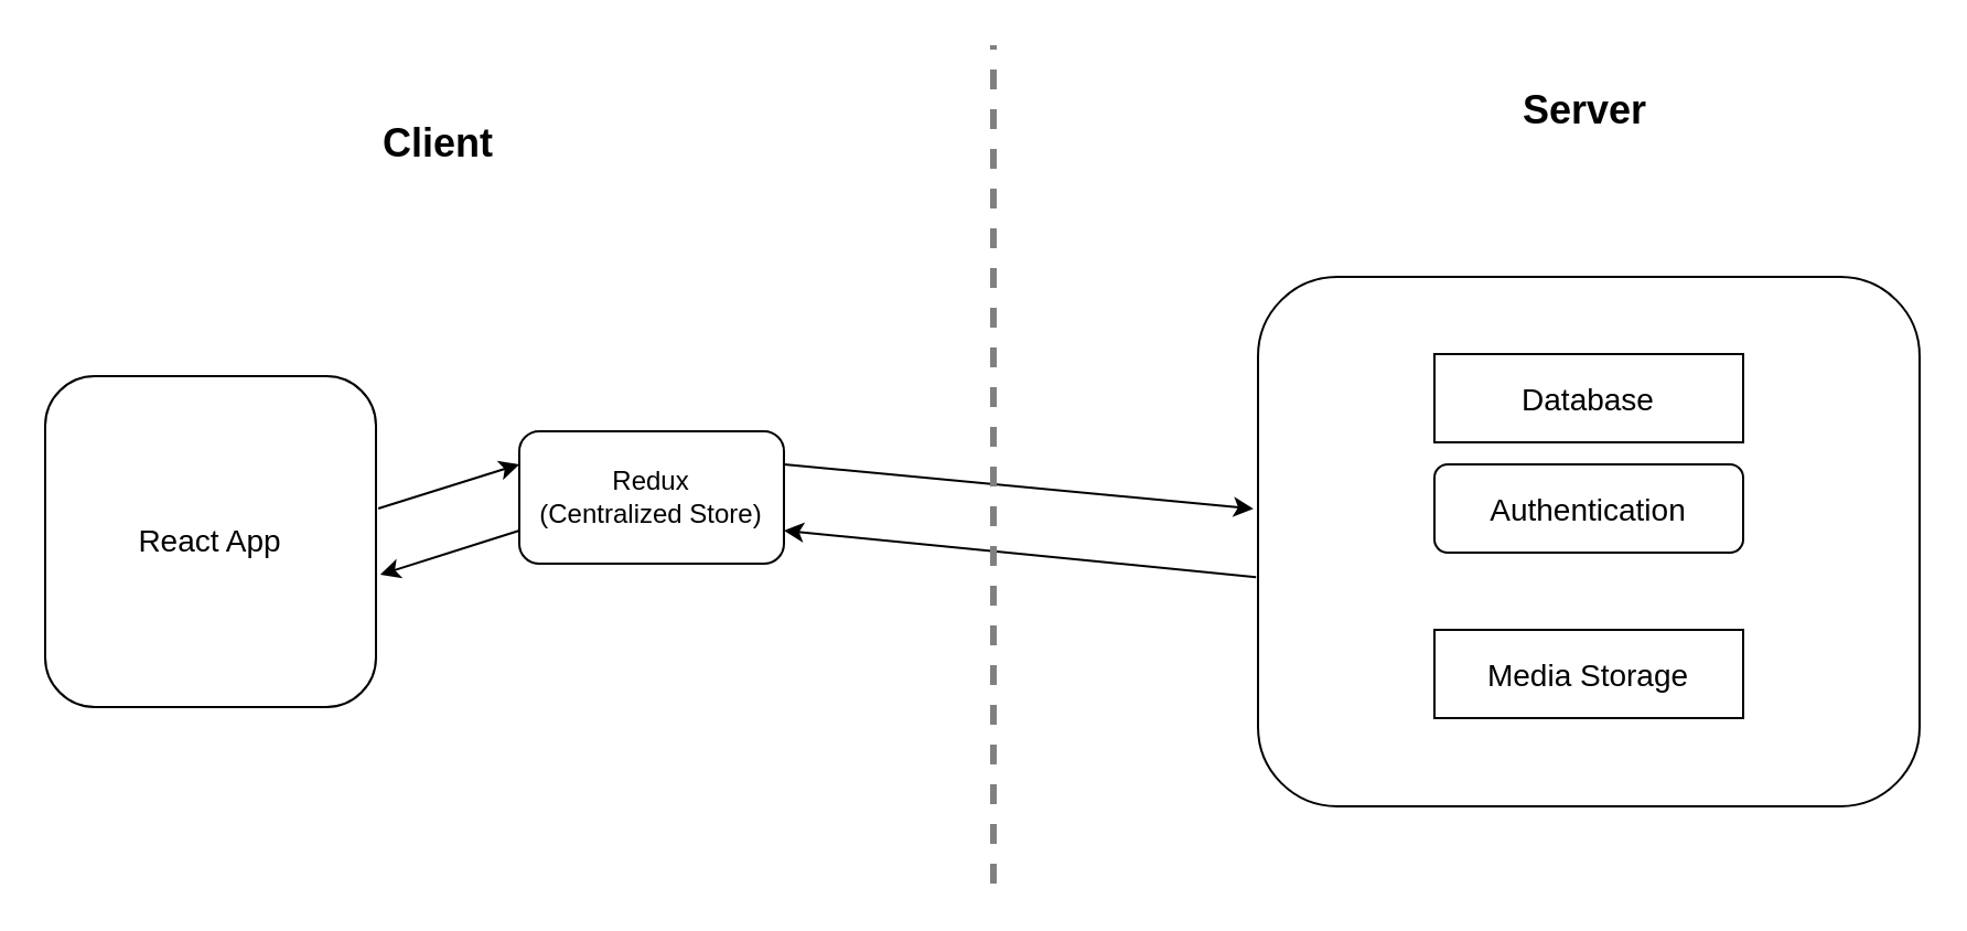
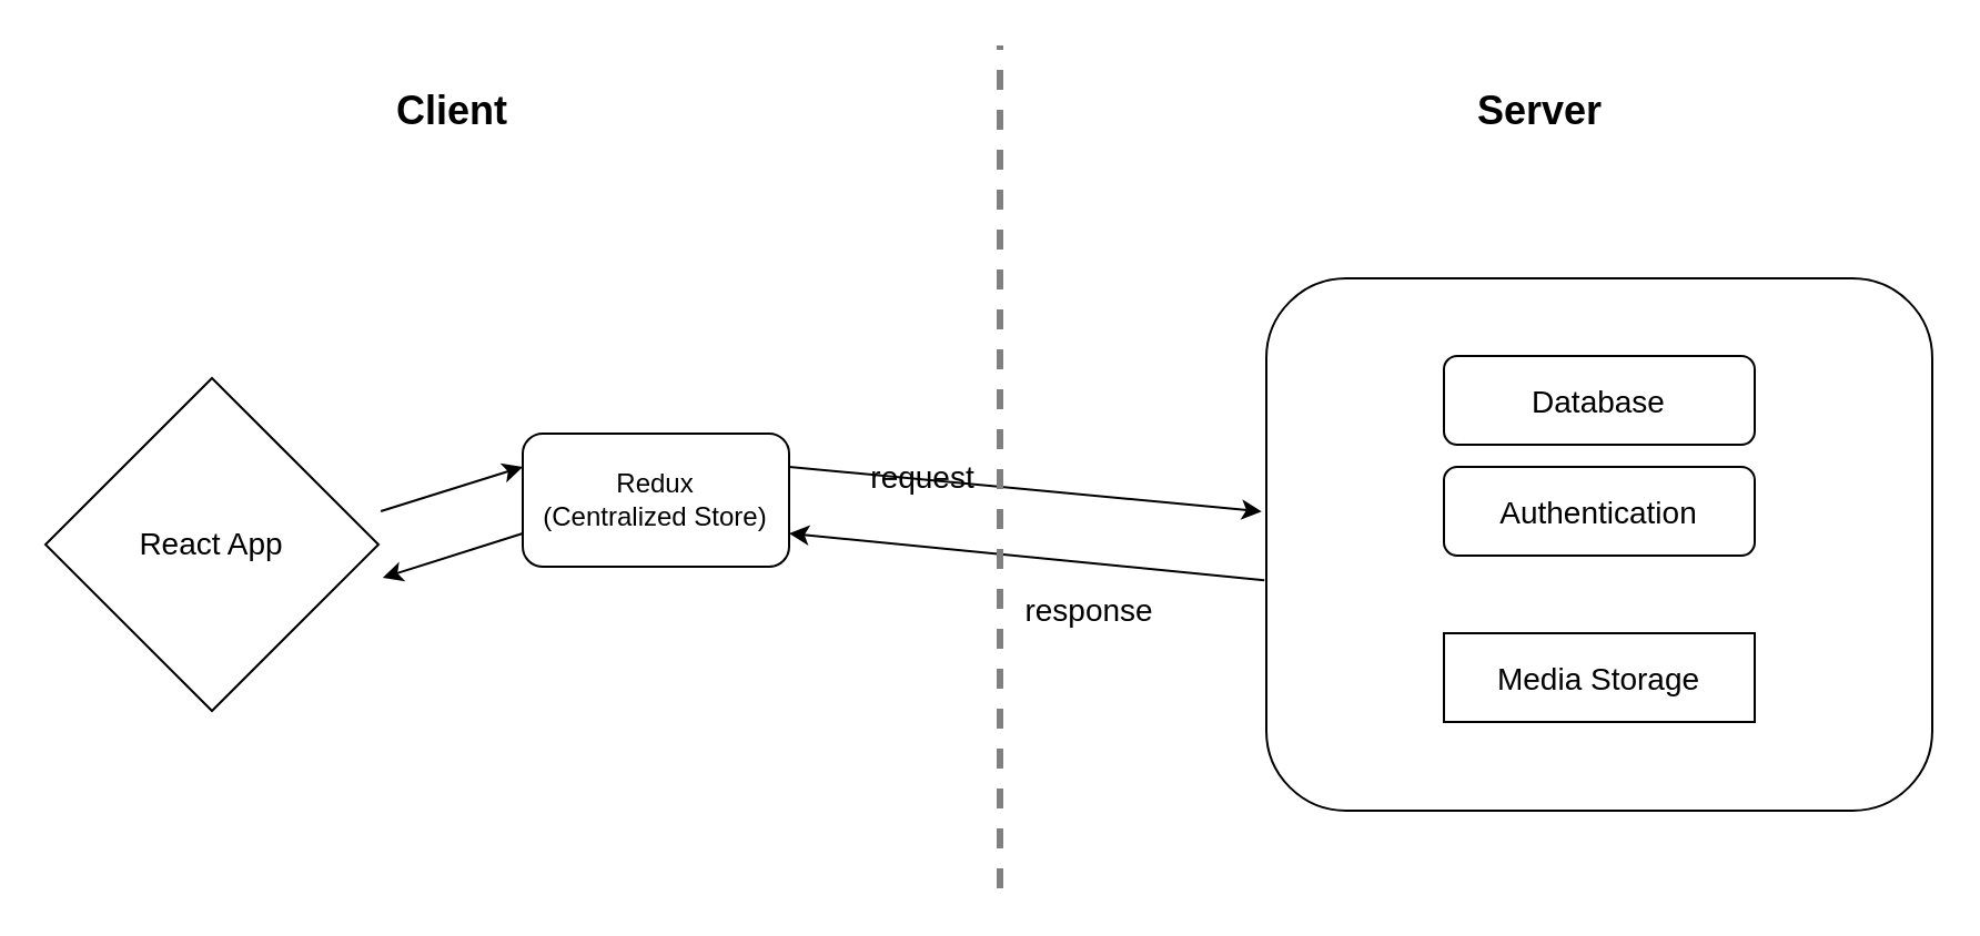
  <mxCell id="0" />
  <mxCell id="1" parent="0" />
- <mxCell id="2" value="&lt;font style=&quot;font-size: 14px&quot;&gt;React App&lt;/font&gt;" style="rounded=1;whiteSpace=wrap;html=1;" vertex="1" parent="1"><mxGeometry x="20" y="170" width="150" height="150" as="geometry" /></mxCell>
+ <mxCell id="2" value="&lt;font style=&quot;font-size: 14px&quot;&gt;React App&lt;/font&gt;" style="rhombus;whiteSpace=wrap;html=1;" vertex="1" parent="1"><mxGeometry x="20" y="170" width="150" height="150" as="geometry" /></mxCell>
  <mxCell id="3" style="rounded=0;orthogonalLoop=1;jettySize=auto;html=1;exitX=0;exitY=0.25;exitDx=0;exitDy=0;entryX=1.007;entryY=0.4;entryDx=0;entryDy=0;entryPerimeter=0;startArrow=classic;startFill=1;endArrow=none;endFill=0;" edge="1" parent="1" source="7" target="2"><mxGeometry relative="1" as="geometry" /></mxCell>
  <mxCell id="4" style="rounded=0;orthogonalLoop=1;jettySize=auto;html=1;exitX=0;exitY=0.75;exitDx=0;exitDy=0;entryX=1.013;entryY=0.6;entryDx=0;entryDy=0;entryPerimeter=0;" edge="1" parent="1" source="7" target="2"><mxGeometry relative="1" as="geometry" /></mxCell>
  <mxCell id="5" style="rounded=0;orthogonalLoop=1;jettySize=auto;html=1;exitX=1;exitY=0.25;exitDx=0;exitDy=0;entryX=-0.007;entryY=0.438;entryDx=0;entryDy=0;entryPerimeter=0;fontSize=18;startArrow=none;startFill=0;endArrow=classic;endFill=1;strokeColor=#000000;strokeWidth=1;" edge="1" parent="1" source="7" target="10"><mxGeometry relative="1" as="geometry" /></mxCell>
  <mxCell id="6" style="edgeStyle=none;rounded=0;orthogonalLoop=1;jettySize=auto;html=1;exitX=1;exitY=0.75;exitDx=0;exitDy=0;entryX=-0.003;entryY=0.567;entryDx=0;entryDy=0;entryPerimeter=0;fontSize=18;startArrow=classic;startFill=1;endArrow=none;endFill=0;strokeColor=#000000;strokeWidth=1;" edge="1" parent="1" source="7" target="10"><mxGeometry relative="1" as="geometry" /></mxCell>
  <mxCell id="7" value="Redux&lt;br&gt;(Centralized Store)" style="rounded=1;whiteSpace=wrap;html=1;" vertex="1" parent="1"><mxGeometry x="235" y="195" width="120" height="60" as="geometry" /></mxCell>
  <mxCell id="8" value="" style="endArrow=none;dashed=1;html=1;rounded=0;strokeWidth=3;strokeColor=#808080;" edge="1" parent="1"><mxGeometry width="50" height="50" relative="1" as="geometry"><mxPoint x="450" y="400" as="sourcePoint" /><mxPoint x="450" y="20" as="targetPoint" /></mxGeometry></mxCell>
- <mxCell id="9" value="&lt;b&gt;&lt;font style=&quot;font-size: 18px&quot;&gt;Client&lt;/font&gt;&lt;/b&gt;" style="text;html=1;align=center;verticalAlign=middle;resizable=0;points=[];autosize=1;strokeColor=none;fillColor=none;" vertex="1" parent="1"><mxGeometry x="163" y="55" width="70" height="20" as="geometry" /></mxCell>
+ <mxCell id="9" value="&lt;b&gt;&lt;font style=&quot;font-size: 18px&quot;&gt;Client&lt;/font&gt;&lt;/b&gt;" style="text;html=1;align=center;verticalAlign=middle;resizable=0;points=[];autosize=1;strokeColor=none;fillColor=none;" vertex="1" parent="1"><mxGeometry x="168" y="40" width="70" height="20" as="geometry" /></mxCell>
  <mxCell id="10" value="" style="rounded=1;whiteSpace=wrap;html=1;fontSize=18;" vertex="1" parent="1"><mxGeometry x="570" y="125" width="300" height="240" as="geometry" /></mxCell>
- <mxCell id="11" value="&lt;b&gt;&lt;font style=&quot;font-size: 18px&quot;&gt;Server&lt;/font&gt;&lt;/b&gt;" style="text;html=1;align=center;verticalAlign=middle;resizable=0;points=[];autosize=1;strokeColor=none;fillColor=none;" vertex="1" parent="1"><mxGeometry x="683" y="40" width="70" height="20" as="geometry" /></mxCell>
- <mxCell id="12" value="&lt;font style=&quot;font-size: 14px&quot;&gt;Database&lt;/font&gt;" style="whiteSpace=wrap;html=1;fontSize=18;rounded=0;" vertex="1" parent="1"><mxGeometry x="650" y="160" width="140" height="40" as="geometry" /></mxCell>
+ <mxCell id="11" value="&lt;b&gt;&lt;font style=&quot;font-size: 18px&quot;&gt;Server&lt;/font&gt;&lt;/b&gt;" style="text;html=1;align=center;verticalAlign=middle;resizable=0;points=[];autosize=1;strokeColor=none;fillColor=none;" vertex="1" parent="1"><mxGeometry x="658" y="40" width="70" height="20" as="geometry" /></mxCell>
+ <mxCell id="12" value="&lt;font style=&quot;font-size: 14px&quot;&gt;Database&lt;/font&gt;" style="rounded=1;whiteSpace=wrap;html=1;fontSize=18;" vertex="1" parent="1"><mxGeometry x="650" y="160" width="140" height="40" as="geometry" /></mxCell>
  <mxCell id="13" value="&lt;font style=&quot;font-size: 14px&quot;&gt;Authentication&lt;/font&gt;" style="rounded=1;whiteSpace=wrap;html=1;fontSize=18;" vertex="1" parent="1"><mxGeometry x="650" y="210" width="140" height="40" as="geometry" /></mxCell>
  <mxCell id="14" value="&lt;font style=&quot;font-size: 14px&quot;&gt;Media Storage&lt;/font&gt;" style="whiteSpace=wrap;html=1;fontSize=18;rounded=0;" vertex="1" parent="1"><mxGeometry x="650" y="285" width="140" height="40" as="geometry" /></mxCell>
+ <mxCell id="15" value="request" style="text;html=1;align=center;verticalAlign=middle;resizable=0;points=[];autosize=1;strokeColor=none;fillColor=none;fontSize=14;" vertex="1" parent="1"><mxGeometry x="385" y="205" width="60" height="20" as="geometry" /></mxCell>
+ <mxCell id="16" value="response" style="text;html=1;align=center;verticalAlign=middle;resizable=0;points=[];autosize=1;strokeColor=none;fillColor=none;fontSize=14;" vertex="1" parent="1"><mxGeometry x="455" y="265" width="70" height="20" as="geometry" /></mxCell>
